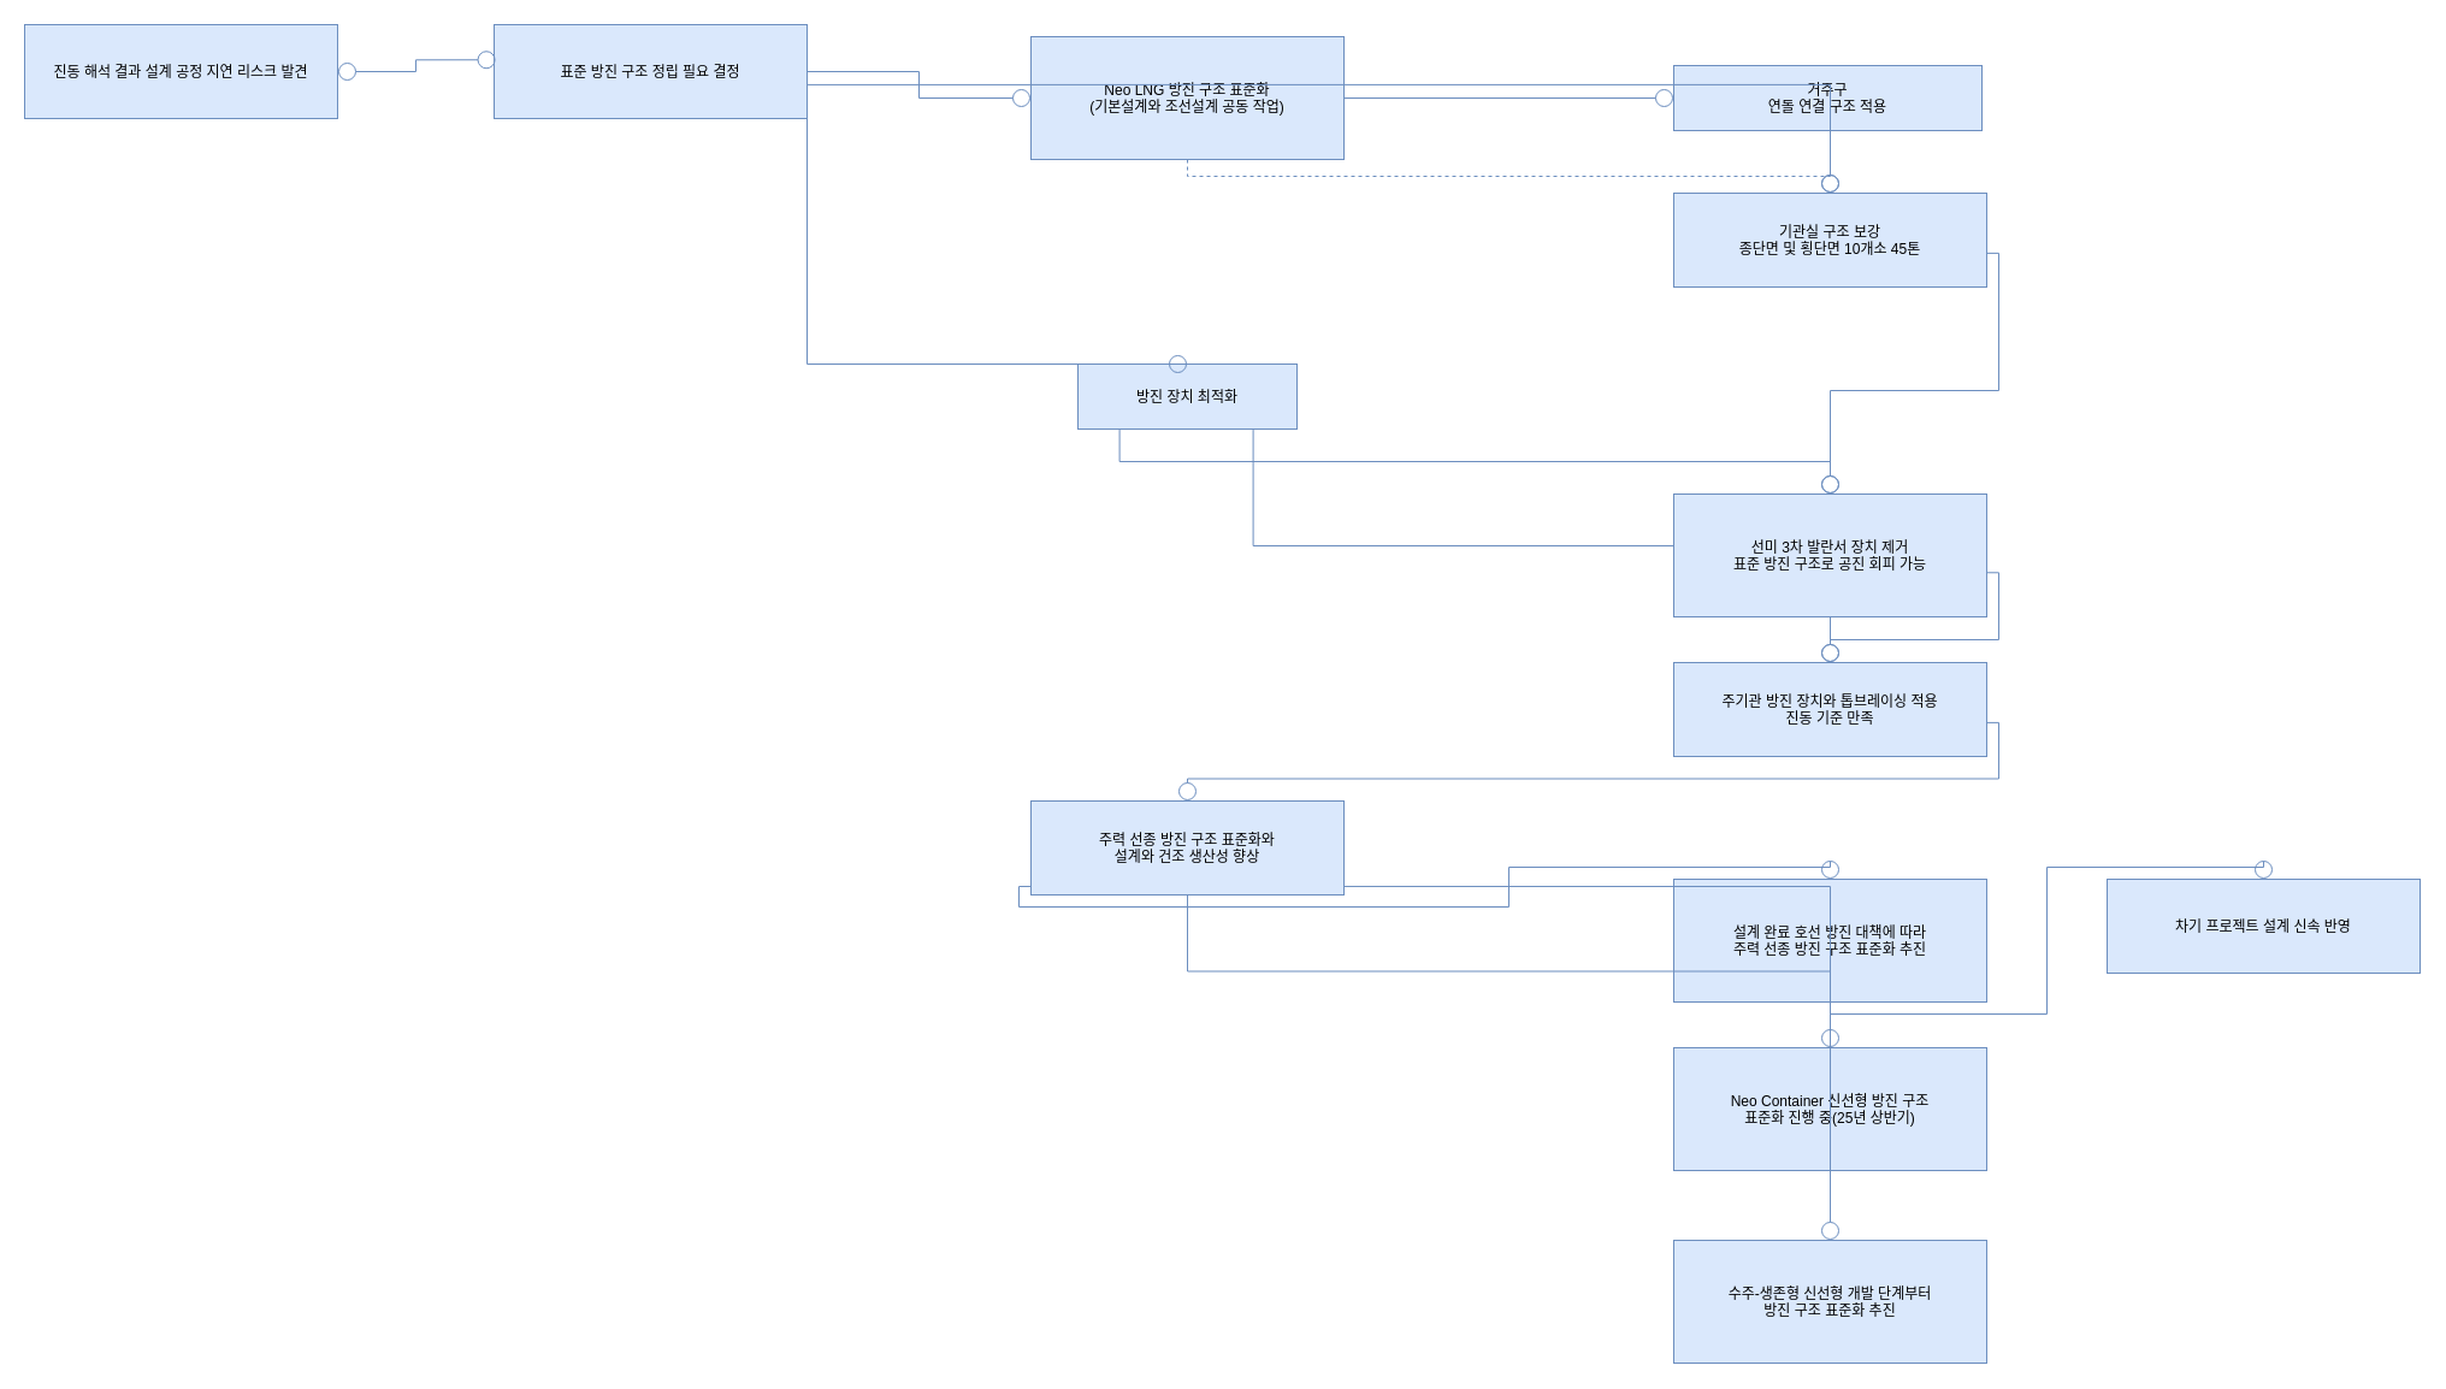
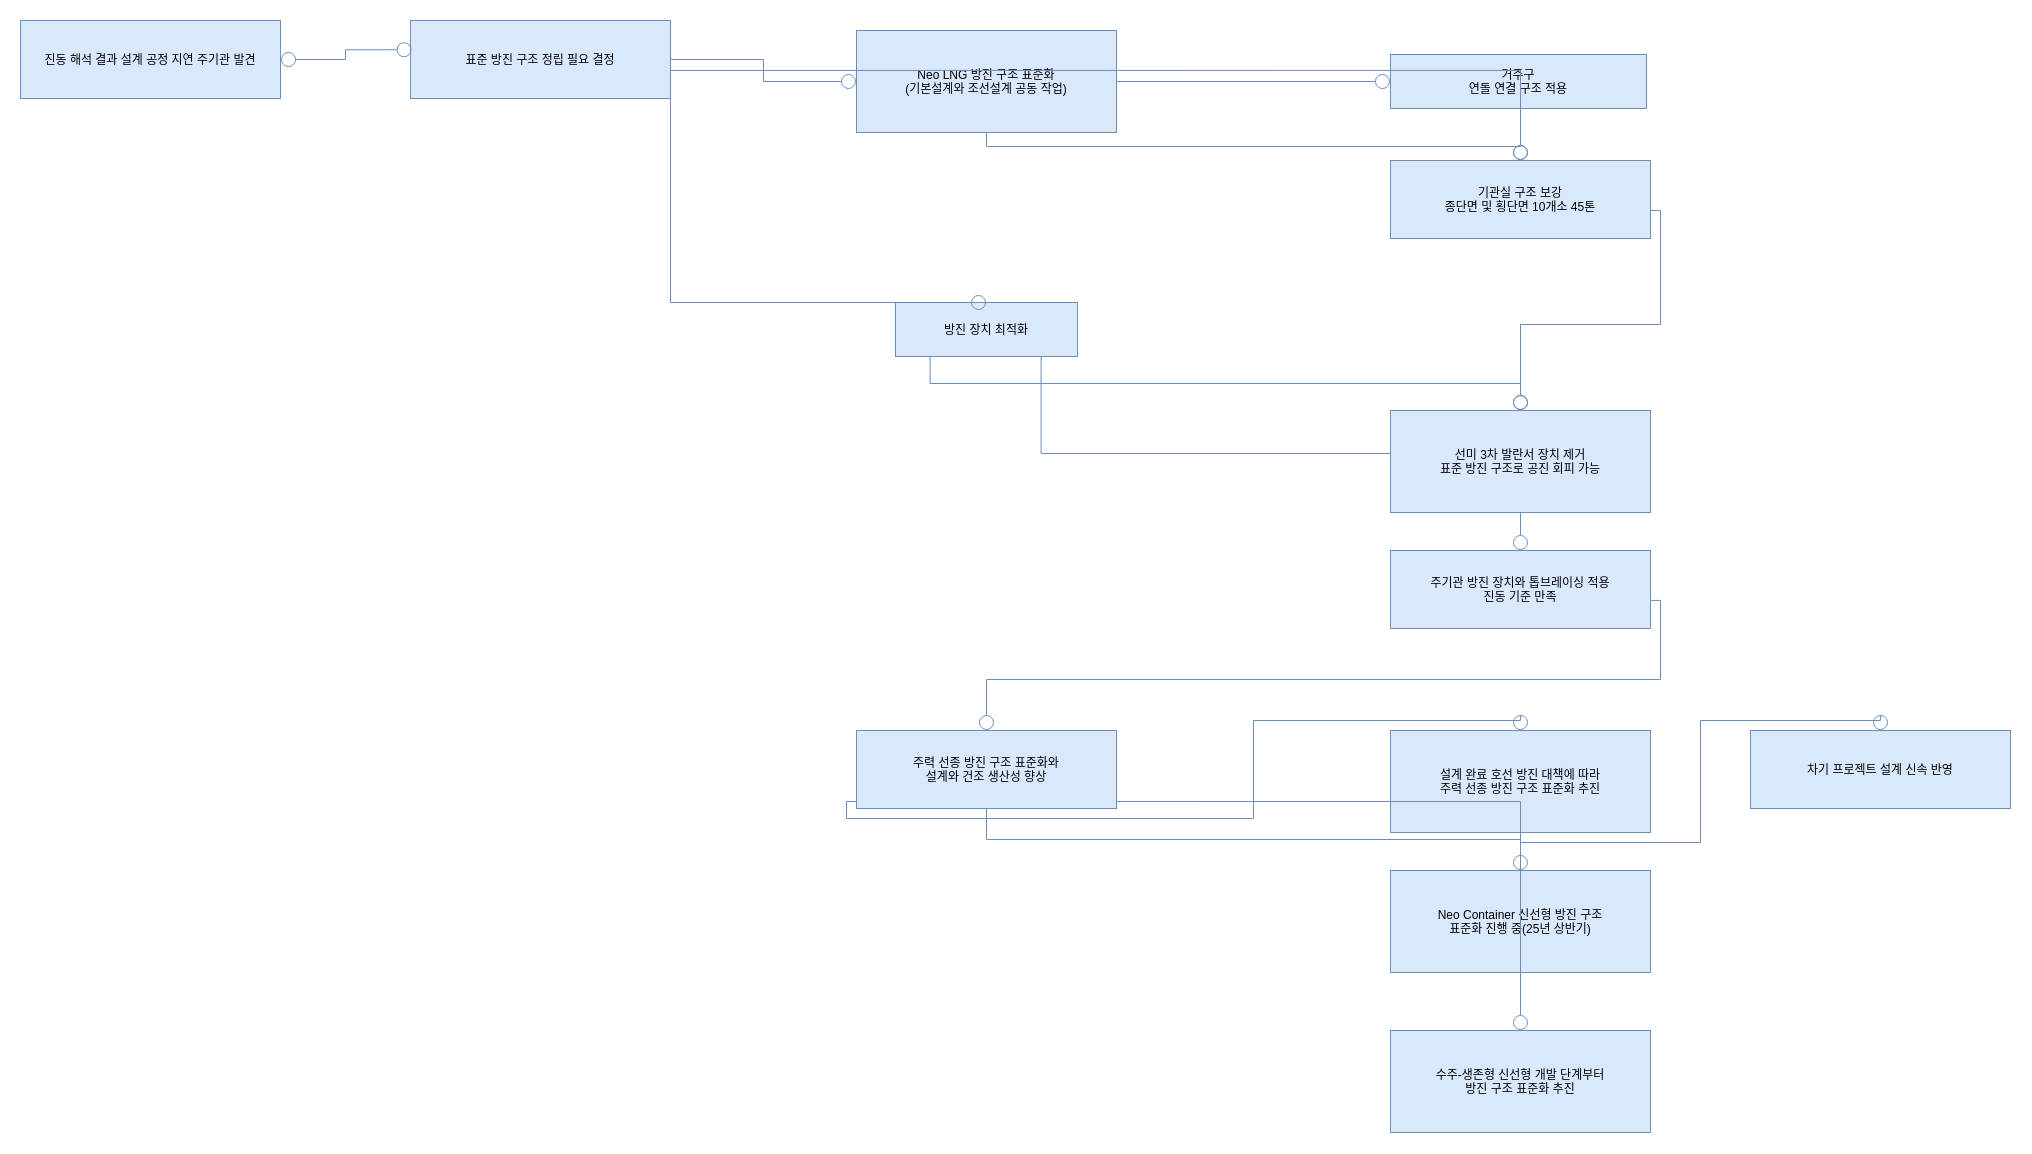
  <mxCell id="0" />
  <mxCell id="1" parent="0" />
- <mxCell id="2" value="진동 해석 결과 설계 공정 지연 리스크 발견" style="fillColor=#dae8fc;strokeColor=#6c8ebf;" vertex="1" parent="1"><mxGeometry x="20" y="20" width="260" height="78" as="geometry" /></mxCell>
+ <mxCell id="2" value="진동 해석 결과 설계 공정 지연 주기관 발견" style="fillColor=#dae8fc;strokeColor=#6c8ebf;" vertex="1" parent="1"><mxGeometry x="20" y="20" width="260" height="78" as="geometry" /></mxCell>
  <mxCell id="3" value="표준 방진 구조 정립 필요 결정" style="fillColor=#dae8fc;strokeColor=#6c8ebf;" vertex="1" parent="1"><mxGeometry x="410" y="20" width="260" height="78" as="geometry" /></mxCell>
  <mxCell id="4" value="Neo LNG 방진 구조 표준화&#10;(기본설계와 조선설계 공동 작업)" style="fillColor=#dae8fc;strokeColor=#6c8ebf;" vertex="1" parent="1"><mxGeometry x="856" y="30" width="260" height="102" as="geometry" /></mxCell>
  <mxCell id="5" value="거주구&#10;연돌 연결 구조 적용" style="fillColor=#dae8fc;strokeColor=#6c8ebf;" vertex="1" parent="1"><mxGeometry x="1390" y="54" width="256" height="54" as="geometry" /></mxCell>
  <mxCell id="6" value="방진 장치 최적화" style="fillColor=#dae8fc;strokeColor=#6c8ebf;" vertex="1" parent="1"><mxGeometry x="895" y="302" width="182" height="54" as="geometry" /></mxCell>
- <mxCell id="7" value="주력 선종 방진 구조 표준화와 &#10;설계와 건조 생산성 향상" style="fillColor=#dae8fc;strokeColor=#6c8ebf;" vertex="1" parent="1"><mxGeometry x="856" y="665" width="260" height="78" as="geometry" /></mxCell>
+ <mxCell id="7" value="주력 선종 방진 구조 표준화와 &#10;설계와 건조 생산성 향상" style="fillColor=#dae8fc;strokeColor=#6c8ebf;" vertex="1" parent="1"><mxGeometry x="856" y="730" width="260" height="78" as="geometry" /></mxCell>
  <mxCell id="8" value="설계 완료 호선 방진 대책에 따라&#10;주력 선종 방진 구조 표준화 추진" style="fillColor=#dae8fc;strokeColor=#6c8ebf;" vertex="1" parent="1"><mxGeometry x="1390" y="730" width="260" height="102" as="geometry" /></mxCell>
  <mxCell id="9" value="차기 프로젝트 설계 신속 반영" style="fillColor=#dae8fc;strokeColor=#6c8ebf;" vertex="1" parent="1"><mxGeometry x="1750" y="730" width="260" height="78" as="geometry" /></mxCell>
  <mxCell id="10" value="Neo Container 신선형 방진 구조 &#10;표준화 진행 중(25년 상반기)" style="fillColor=#dae8fc;strokeColor=#6c8ebf;" vertex="1" parent="1"><mxGeometry x="1390" y="870" width="260" height="102" as="geometry" /></mxCell>
  <mxCell id="11" value="수주-생존형 신선형 개발 단계부터 &#10;방진 구조 표준화 추진" style="fillColor=#dae8fc;strokeColor=#6c8ebf;" vertex="1" parent="1"><mxGeometry x="1390" y="1030" width="260" height="102" as="geometry" /></mxCell>
  <mxCell id="12" value="" style="startArrow=circle;startFill=0;endArrow=circle;endFill=0;entryX=0.006;entryY=0.375;rounded=0;fillColor=#dae8fc;strokeColor=#6c8ebf;entryDx=0;entryDy=0;entryPerimeter=0;edgeStyle=orthogonalEdgeStyle;" edge="1" parent="1" source="2" target="3"><mxGeometry relative="1" as="geometry" /></mxCell>
  <mxCell id="13" value="" style="startArrow=none;endArrow=circle;endFill=0;exitX=1;exitY=0.5;rounded=0;fillColor=#dae8fc;strokeColor=#6c8ebf;exitDx=0;exitDy=0;edgeStyle=orthogonalEdgeStyle;" edge="1" parent="1" source="3" target="4"><mxGeometry relative="1" as="geometry" /></mxCell>
  <mxCell id="14" value="" style="startArrow=none;endArrow=circle;endFill=0;exitX=1;exitY=0.5;entryX=0;entryY=0.5;rounded=0;fillColor=#dae8fc;strokeColor=#6c8ebf;entryDx=0;entryDy=0;exitDx=0;exitDy=0;edgeStyle=orthogonalEdgeStyle;" edge="1" parent="1" source="4" target="5"><mxGeometry relative="1" as="geometry" /></mxCell>
- <mxCell id="15" value="" style="startArrow=none;endArrow=circle;endFill=0;exitX=0.5;exitY=1;entryX=0.5;entryY=0;rounded=0;fillColor=#dae8fc;strokeColor=#6c8ebf;edgeStyle=orthogonalEdgeStyle;dashed=1;" edge="1" parent="1" source="4" target="25"><mxGeometry relative="1" as="geometry" /></mxCell>
+ <mxCell id="15" value="" style="startArrow=none;endArrow=circle;endFill=0;exitX=0.5;exitY=1;entryX=0.5;entryY=0;rounded=0;fillColor=#dae8fc;strokeColor=#6c8ebf;edgeStyle=orthogonalEdgeStyle;" edge="1" parent="1" source="4" target="25"><mxGeometry relative="1" as="geometry" /></mxCell>
  <mxCell id="16" value="" style="startArrow=none;endArrow=circle;endFill=0;exitX=0.75;exitY=1;entryX=0.5;entryY=0;rounded=0;fillColor=#dae8fc;strokeColor=#6c8ebf;edgeStyle=orthogonalEdgeStyle;exitDx=0;exitDy=0;" edge="1" parent="1" source="3" target="6"><mxGeometry relative="1" as="geometry"><Array as="points"><mxPoint x="670" y="98" /><mxPoint x="670" y="302" /></Array></mxGeometry></mxCell>
  <mxCell id="17" value="" style="startArrow=none;endArrow=circle;endFill=0;exitX=0.19;exitY=1;entryX=0.5;entryY=0;rounded=0;fillColor=#dae8fc;strokeColor=#6c8ebf;edgeStyle=orthogonalEdgeStyle;" edge="1" parent="1" source="6" target="27"><mxGeometry relative="1" as="geometry" /></mxCell>
  <mxCell id="18" value="" style="startArrow=none;endArrow=circle;endFill=0;exitX=0.8;exitY=1;entryX=0.5;entryY=0;rounded=0;fillColor=#dae8fc;strokeColor=#6c8ebf;edgeStyle=orthogonalEdgeStyle;" edge="1" parent="1" source="6" target="29"><mxGeometry relative="1" as="geometry" /></mxCell>
  <mxCell id="19" value="" style="startArrow=none;endArrow=circle;endFill=0;exitX=1;exitY=0.64;entryX=0.5;entryY=0;rounded=0;fillColor=#dae8fc;strokeColor=#6c8ebf;edgeStyle=orthogonalEdgeStyle;" edge="1" parent="1" source="29" target="7"><mxGeometry relative="1" as="geometry" /></mxCell>
  <mxCell id="20" value="" style="startArrow=none;endArrow=circle;endFill=0;exitX=0;exitY=0.91;entryX=0.5;entryY=0;rounded=0;fillColor=#dae8fc;strokeColor=#6c8ebf;edgeStyle=orthogonalEdgeStyle;" edge="1" parent="1" source="7" target="8"><mxGeometry relative="1" as="geometry" /></mxCell>
  <mxCell id="21" value="" style="startArrow=none;endArrow=circle;endFill=0;exitX=0.5;exitY=1;entryX=0.5;entryY=0;rounded=0;fillColor=#dae8fc;strokeColor=#6c8ebf;edgeStyle=orthogonalEdgeStyle;" edge="1" parent="1" source="8" target="9"><mxGeometry relative="1" as="geometry" /></mxCell>
  <mxCell id="22" value="" style="startArrow=none;endArrow=circle;endFill=0;exitX=0.5;exitY=1;entryX=0.5;entryY=0;rounded=0;fillColor=#dae8fc;strokeColor=#6c8ebf;edgeStyle=orthogonalEdgeStyle;" edge="1" parent="1" source="7" target="10"><mxGeometry relative="1" as="geometry" /></mxCell>
  <mxCell id="23" value="" style="startArrow=none;endArrow=circle;endFill=0;exitX=1;exitY=0.91;entryX=0.5;entryY=0;rounded=0;fillColor=#dae8fc;strokeColor=#6c8ebf;edgeStyle=orthogonalEdgeStyle;" edge="1" parent="1" source="7" target="11"><mxGeometry relative="1" as="geometry" /></mxCell>
  <mxCell id="24" value="" style="startArrow=none;endArrow=circle;endFill=0;exitX=1;exitY=0.64;entryX=0.5;entryY=0;rounded=0;fillColor=#dae8fc;strokeColor=#6c8ebf;edgeStyle=orthogonalEdgeStyle;" edge="1" parent="1" source="3" target="25"><mxGeometry relative="1" as="geometry"><mxPoint x="670" y="70" as="sourcePoint" /><mxPoint x="1090" y="830" as="targetPoint" /></mxGeometry></mxCell>
  <mxCell id="25" value="기관실 구조 보강&#10;종단면 및 횡단면 10개소 45톤" style="fillColor=#dae8fc;strokeColor=#6c8ebf;" vertex="1" parent="1"><mxGeometry x="1390" y="160" width="260" height="78" as="geometry" /></mxCell>
  <mxCell id="26" value="" style="startArrow=none;endArrow=circle;endFill=0;exitX=1;exitY=0.64;entryX=0.5;entryY=0;rounded=0;fillColor=#dae8fc;strokeColor=#6c8ebf;edgeStyle=orthogonalEdgeStyle;" edge="1" parent="1" source="25" target="27"><mxGeometry relative="1" as="geometry"><mxPoint x="1650" y="210" as="sourcePoint" /><mxPoint x="1090" y="830" as="targetPoint" /></mxGeometry></mxCell>
  <mxCell id="27" value="선미 3차 발란서 장치 제거&#10;표준 방진 구조로 공진 회피 가능" style="fillColor=#dae8fc;strokeColor=#6c8ebf;" vertex="1" parent="1"><mxGeometry x="1390" y="410" width="260" height="102" as="geometry" /></mxCell>
- <mxCell id="28" value="" style="startArrow=none;endArrow=circle;endFill=0;exitX=1;exitY=0.64;entryX=0.5;entryY=0;rounded=0;fillColor=#dae8fc;strokeColor=#6c8ebf;edgeStyle=orthogonalEdgeStyle;" edge="1" parent="1" source="27" target="29"><mxGeometry relative="1" as="geometry"><mxPoint x="1656" y="475" as="sourcePoint" /><mxPoint x="1090" y="830" as="targetPoint" /></mxGeometry></mxCell>
  <mxCell id="29" value="주기관 방진 장치와 톱브레이싱 적용&#10;진동 기준 만족" style="fillColor=#dae8fc;strokeColor=#6c8ebf;" vertex="1" parent="1"><mxGeometry x="1390" y="550" width="260" height="78" as="geometry" /></mxCell>
